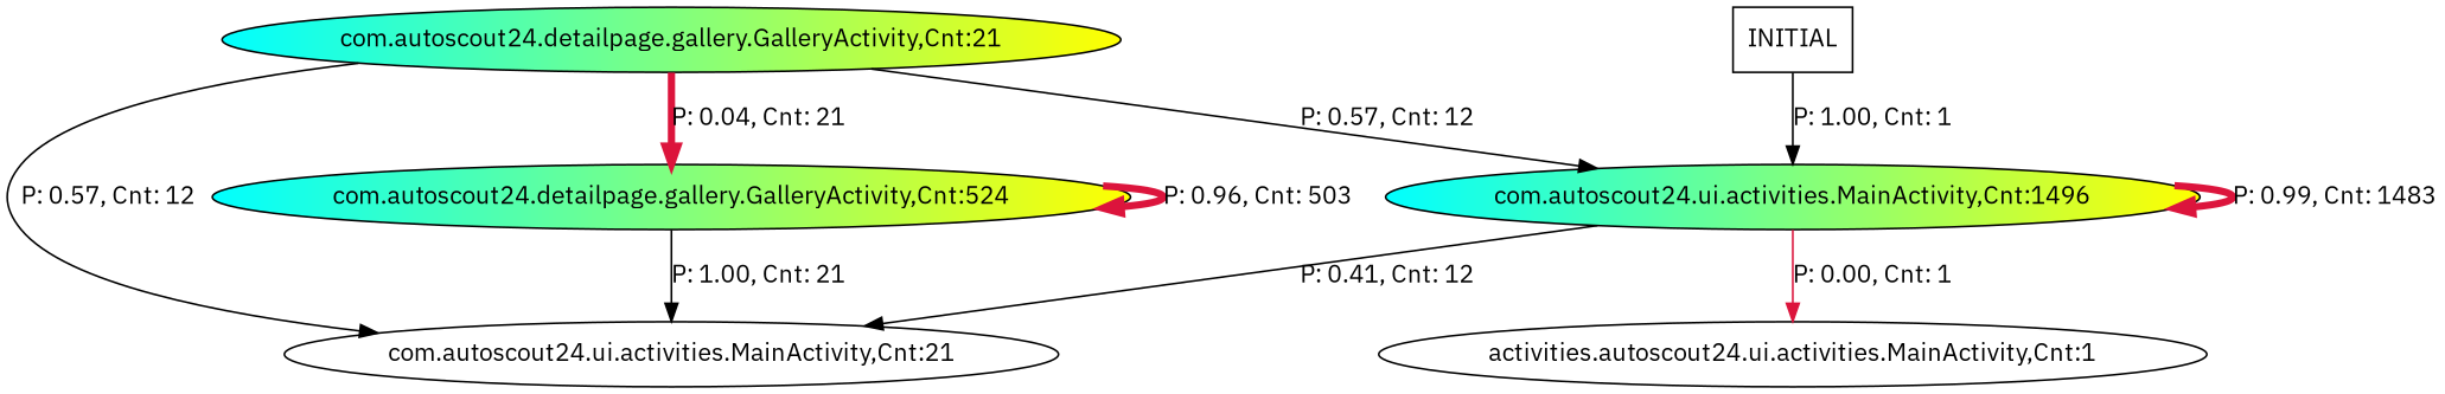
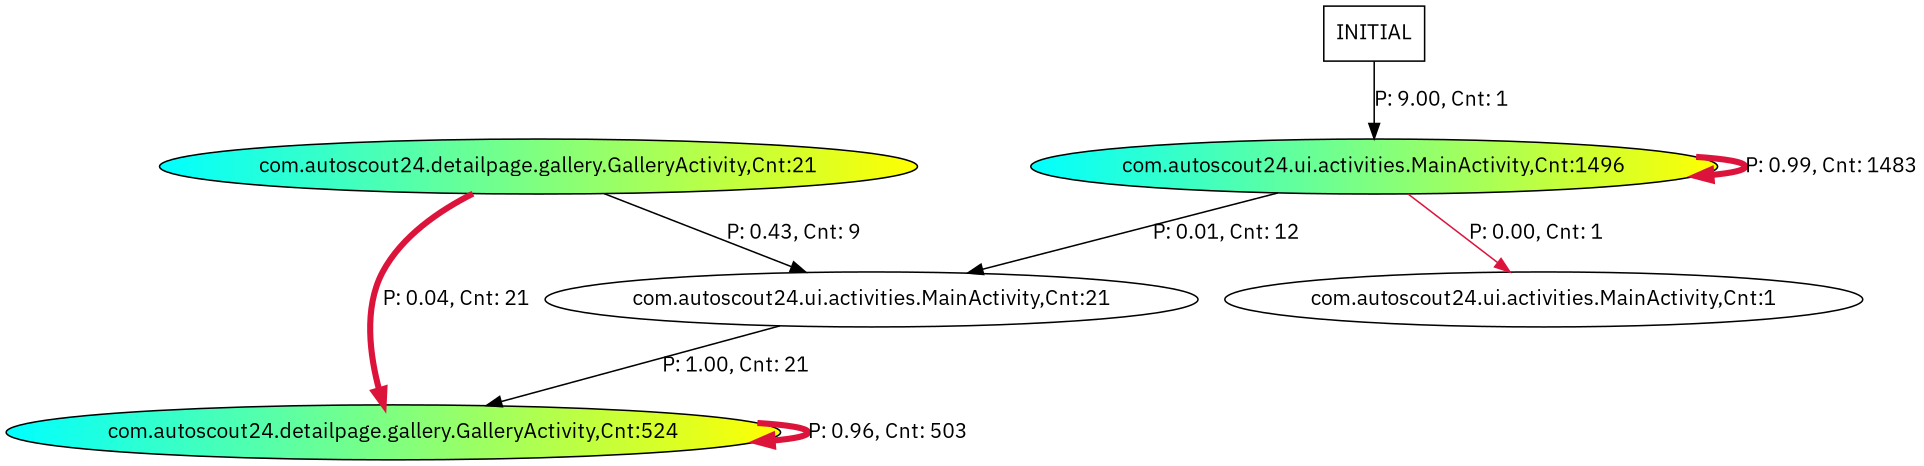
  digraph {
    fontname="IBM Plex Sans"
    node [fontname="IBM Plex Sans"]
    edge [fontname="IBM Plex Sans"]
    n1 [fillcolor="cyan:yellow" label="com.autoscout24.ui.activities.MainActivity,Cnt:1496" style=filled]
    n2 [label="com.autoscout24.ui.activities.MainActivity,Cnt:21"]
-   n3 [label="activities.autoscout24.ui.activities.MainActivity,Cnt:1"]
+   n3 [label="com.autoscout24.ui.activities.MainActivity,Cnt:1"]
    n4 [fillcolor="cyan:yellow" label="com.autoscout24.detailpage.gallery.GalleryActivity,Cnt:524" style=filled]
    n5 [fillcolor="cyan:yellow" label="com.autoscout24.detailpage.gallery.GalleryActivity,Cnt:21" style=filled]
    n6 [label=INITIAL shape=box]
    n1 -> n1 [color=crimson label="P: 0.99, Cnt: 1483" penwidth=4]
-   n1 -> n2 [label="P: 0.41, Cnt: 12"]
+   n1 -> n2 [label="P: 0.01, Cnt: 12"]
    n1 -> n3 [color=crimson label="P: 0.00, Cnt: 1"]
-   n4 -> n2 [label="P: 1.00, Cnt: 21"]
+   n2 -> n4 [label="P: 1.00, Cnt: 21"]
    n4 -> n4 [color=crimson label="P: 0.96, Cnt: 503" penwidth=4]
-   n5 -> n1 [label="P: 0.57, Cnt: 12"]
-   n5 -> n2 [label="P: 0.57, Cnt: 12"]
+   n5 -> n2 [label="P: 0.43, Cnt: 9"]
    n5 -> n4 [color=crimson label="P: 0.04, Cnt: 21" penwidth=4]
-   n6 -> n1 [label="P: 1.00, Cnt: 1"]
+   n6 -> n1 [label="P: 9.00, Cnt: 1"]
  }
